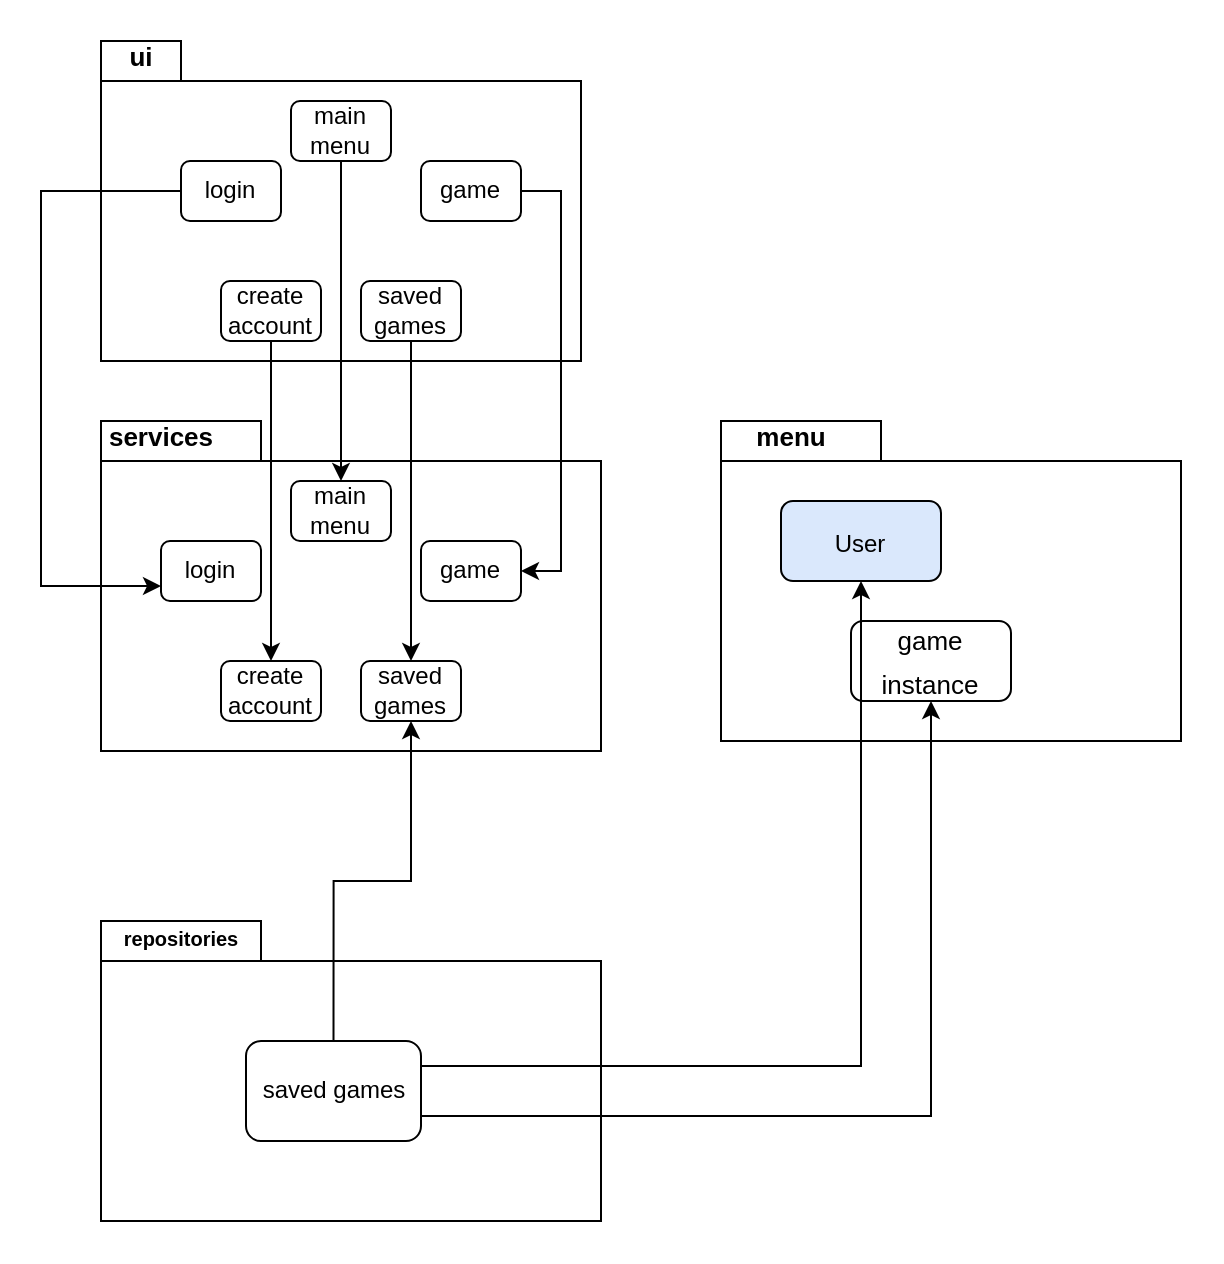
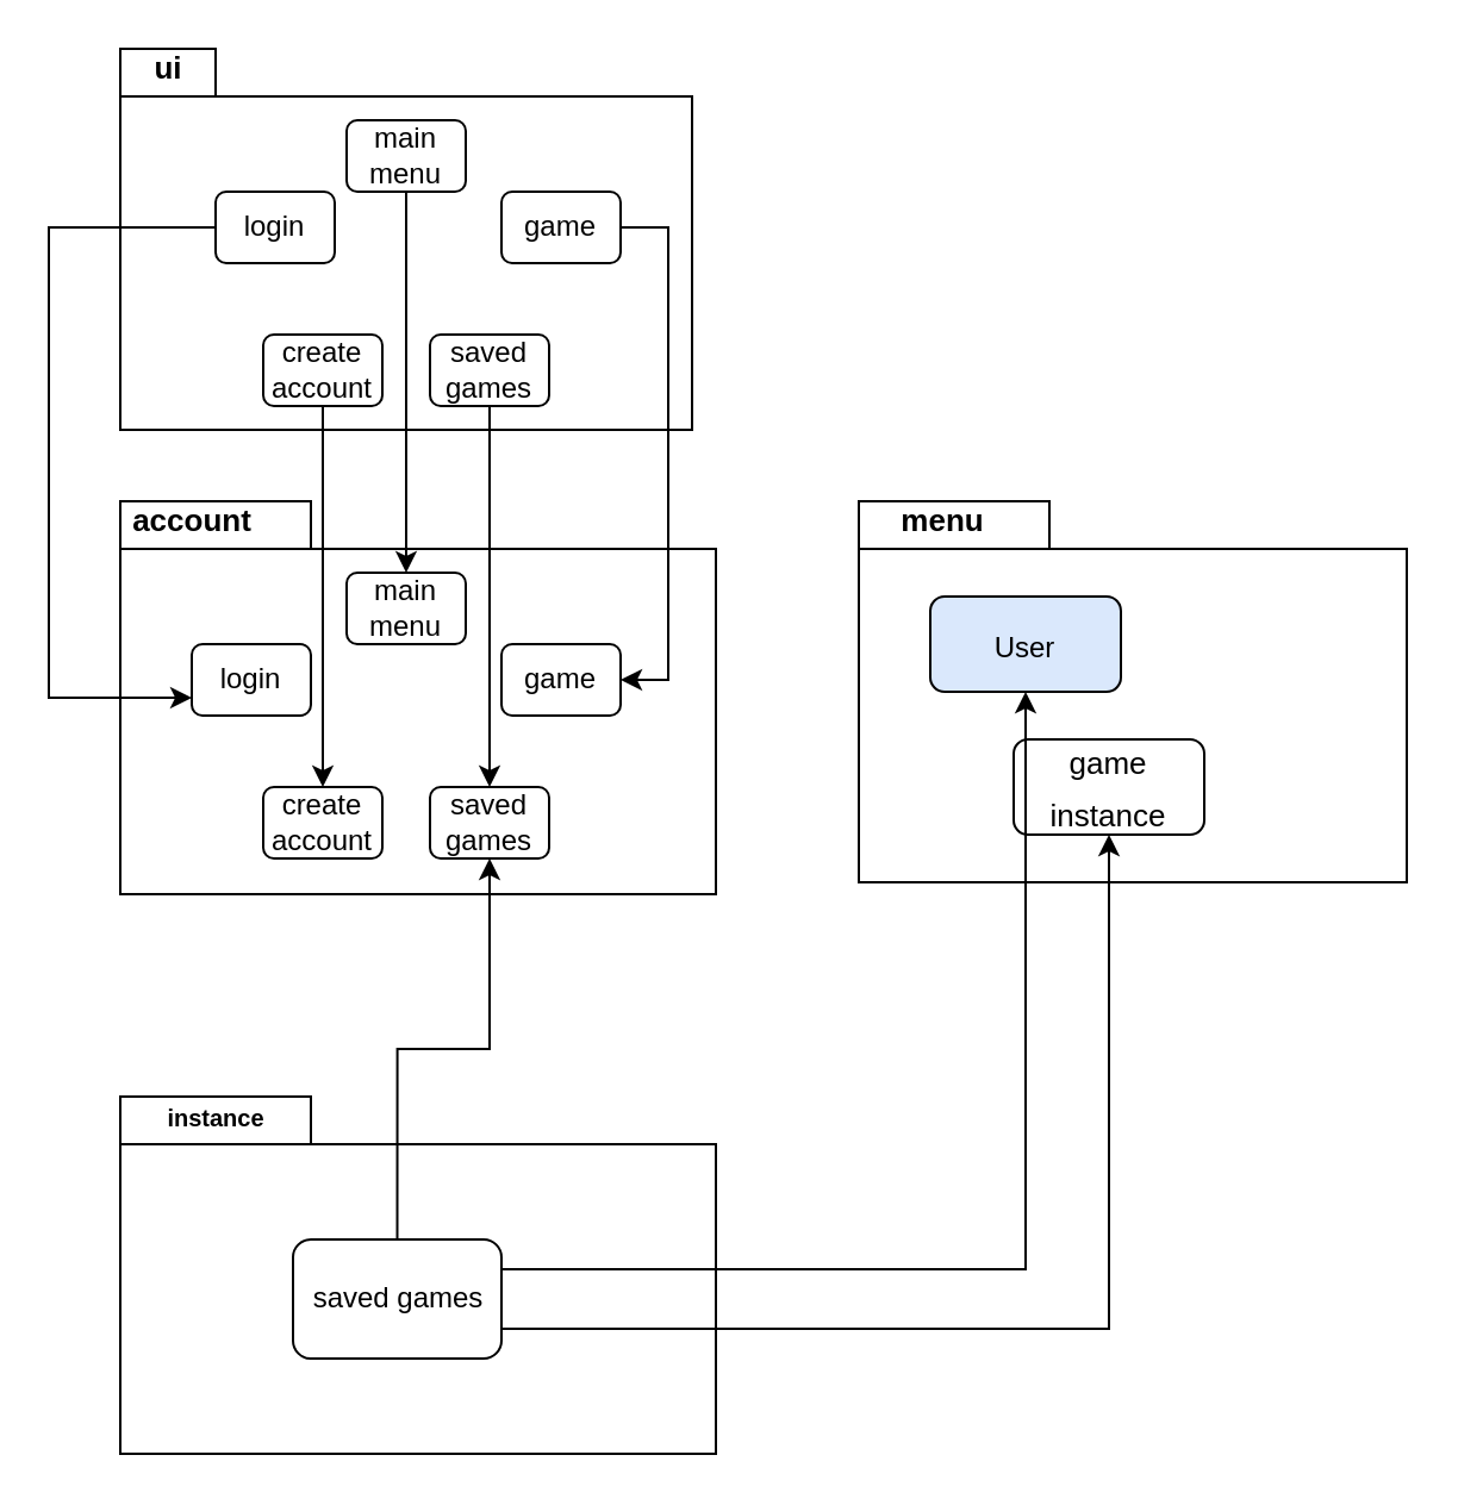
  <mxCell id="0" />
  <mxCell id="1" parent="0" />
  <mxCell id="2" value="" style="shape=folder;fontStyle=1;spacingTop=10;tabWidth=40;tabHeight=20;tabPosition=left;html=1;" vertex="1" parent="1"><mxGeometry x="50" y="20" width="240" height="160" as="geometry" /></mxCell>
  <mxCell id="3" value="" style="shape=folder;fontStyle=1;spacingTop=10;tabWidth=80;tabHeight=20;tabPosition=left;html=1;" vertex="1" parent="1"><mxGeometry x="50" y="210" width="250" height="165" as="geometry" /></mxCell>
  <mxCell id="4" value="" style="shape=folder;fontStyle=1;spacingTop=10;tabWidth=80;tabHeight=20;tabPosition=left;html=1;" vertex="1" parent="1"><mxGeometry x="360" y="210" width="230" height="160" as="geometry" /></mxCell>
  <mxCell id="5" value="&lt;div align=&quot;left&quot;&gt;&lt;br&gt;&lt;/div&gt;" style="shape=folder;fontStyle=1;spacingTop=10;tabWidth=80;tabHeight=20;tabPosition=left;html=1;align=left;" vertex="1" parent="1"><mxGeometry x="50" y="460" width="250" height="150" as="geometry" /></mxCell>
  <mxCell id="6" style="edgeStyle=orthogonalEdgeStyle;rounded=0;orthogonalLoop=1;jettySize=auto;html=1;exitX=0;exitY=0.5;exitDx=0;exitDy=0;entryX=0;entryY=0.75;entryDx=0;entryDy=0;fontSize=13;" edge="1" parent="1" source="7" target="16"><mxGeometry relative="1" as="geometry"><Array as="points"><mxPoint x="20" y="95" /><mxPoint x="20" y="293" /></Array></mxGeometry></mxCell>
  <mxCell id="7" value="login" style="rounded=1;whiteSpace=wrap;html=1;" vertex="1" parent="1"><mxGeometry x="90" y="80" width="50" height="30" as="geometry" /></mxCell>
  <mxCell id="8" style="edgeStyle=orthogonalEdgeStyle;rounded=0;orthogonalLoop=1;jettySize=auto;html=1;exitX=0.5;exitY=1;exitDx=0;exitDy=0;fontSize=13;" edge="1" parent="1" source="9" target="17"><mxGeometry relative="1" as="geometry" /></mxCell>
  <mxCell id="9" value="&lt;div&gt;main menu&lt;/div&gt;" style="rounded=1;whiteSpace=wrap;html=1;" vertex="1" parent="1"><mxGeometry x="145" y="50" width="50" height="30" as="geometry" /></mxCell>
  <mxCell id="10" style="edgeStyle=orthogonalEdgeStyle;rounded=0;orthogonalLoop=1;jettySize=auto;html=1;exitX=1;exitY=0.5;exitDx=0;exitDy=0;entryX=1;entryY=0.5;entryDx=0;entryDy=0;fontSize=13;" edge="1" parent="1" source="11" target="18"><mxGeometry relative="1" as="geometry" /></mxCell>
  <mxCell id="11" value="game" style="rounded=1;whiteSpace=wrap;html=1;" vertex="1" parent="1"><mxGeometry x="210" y="80" width="50" height="30" as="geometry" /></mxCell>
  <mxCell id="12" style="edgeStyle=orthogonalEdgeStyle;rounded=0;orthogonalLoop=1;jettySize=auto;html=1;exitX=0.5;exitY=1;exitDx=0;exitDy=0;fontSize=13;" edge="1" parent="1" source="13" target="19"><mxGeometry relative="1" as="geometry" /></mxCell>
  <mxCell id="13" value="saved games" style="rounded=1;whiteSpace=wrap;html=1;" vertex="1" parent="1"><mxGeometry x="180" y="140" width="50" height="30" as="geometry" /></mxCell>
  <mxCell id="14" style="edgeStyle=orthogonalEdgeStyle;rounded=0;orthogonalLoop=1;jettySize=auto;html=1;exitX=0.5;exitY=1;exitDx=0;exitDy=0;fontSize=13;" edge="1" parent="1" source="15" target="20"><mxGeometry relative="1" as="geometry" /></mxCell>
  <mxCell id="15" value="create account" style="rounded=1;whiteSpace=wrap;html=1;" vertex="1" parent="1"><mxGeometry x="110" y="140" width="50" height="30" as="geometry" /></mxCell>
  <mxCell id="16" value="login" style="rounded=1;whiteSpace=wrap;html=1;" vertex="1" parent="1"><mxGeometry x="80" y="270" width="50" height="30" as="geometry" /></mxCell>
  <mxCell id="17" value="&lt;div&gt;main menu&lt;/div&gt;" style="rounded=1;whiteSpace=wrap;html=1;" vertex="1" parent="1"><mxGeometry x="145" y="240" width="50" height="30" as="geometry" /></mxCell>
  <mxCell id="18" value="game" style="rounded=1;whiteSpace=wrap;html=1;" vertex="1" parent="1"><mxGeometry x="210" y="270" width="50" height="30" as="geometry" /></mxCell>
  <mxCell id="19" value="saved games" style="rounded=1;whiteSpace=wrap;html=1;" vertex="1" parent="1"><mxGeometry x="180" y="330" width="50" height="30" as="geometry" /></mxCell>
  <mxCell id="20" value="create account" style="rounded=1;whiteSpace=wrap;html=1;" vertex="1" parent="1"><mxGeometry x="110" y="330" width="50" height="30" as="geometry" /></mxCell>
  <mxCell id="21" value="&lt;font style=&quot;font-size: 13px&quot;&gt;game instance&lt;/font&gt;" style="rounded=1;whiteSpace=wrap;html=1;fontSize=18;" vertex="1" parent="1"><mxGeometry x="425" y="310" width="80" height="40" as="geometry" /></mxCell>
  <mxCell id="22" style="edgeStyle=orthogonalEdgeStyle;rounded=0;orthogonalLoop=1;jettySize=auto;html=1;exitX=1;exitY=0.75;exitDx=0;exitDy=0;entryX=0.5;entryY=1;entryDx=0;entryDy=0;fontSize=13;" edge="1" parent="1" source="25" target="21"><mxGeometry relative="1" as="geometry" /></mxCell>
  <mxCell id="23" style="edgeStyle=orthogonalEdgeStyle;rounded=0;orthogonalLoop=1;jettySize=auto;html=1;exitX=1;exitY=0.25;exitDx=0;exitDy=0;fontSize=13;" edge="1" parent="1" source="25" target="26"><mxGeometry relative="1" as="geometry" /></mxCell>
  <mxCell id="24" style="edgeStyle=orthogonalEdgeStyle;rounded=0;orthogonalLoop=1;jettySize=auto;html=1;exitX=0.5;exitY=0;exitDx=0;exitDy=0;fontSize=13;" edge="1" parent="1" source="25" target="19"><mxGeometry relative="1" as="geometry" /></mxCell>
  <mxCell id="25" value="saved games" style="rounded=1;whiteSpace=wrap;html=1;fontSize=12;" vertex="1" parent="1"><mxGeometry x="122.5" y="520" width="87.5" height="50" as="geometry" /></mxCell>
  <mxCell id="26" value="&lt;font style=&quot;font-size: 12px&quot;&gt;User&lt;/font&gt;" style="rounded=1;whiteSpace=wrap;html=1;fontSize=18;fillColor=#dae8fc;" vertex="1" parent="1"><mxGeometry x="390" y="250" width="80" height="40" as="geometry" /></mxCell>
- <mxCell id="27" value="&lt;font style=&quot;font-size: 10px&quot;&gt;repositories&lt;/font&gt;" style="text;strokeColor=none;fillColor=none;html=1;fontSize=24;fontStyle=1;verticalAlign=middle;align=center;" vertex="1" parent="1"><mxGeometry x="60" y="460" width="60" height="10" as="geometry" /></mxCell>
- <mxCell id="28" value="&lt;font style=&quot;font-size: 13px&quot;&gt;services&lt;/font&gt;" style="text;strokeColor=none;fillColor=none;html=1;fontSize=24;fontStyle=1;verticalAlign=middle;align=center;" vertex="1" parent="1"><mxGeometry x="50" y="210" width="60" height="10" as="geometry" /></mxCell>
+ <mxCell id="27" value="&lt;font style=&quot;font-size: 10px&quot;&gt;instance&lt;/font&gt;" style="text;strokeColor=none;fillColor=none;html=1;fontSize=24;fontStyle=1;verticalAlign=middle;align=center;" vertex="1" parent="1"><mxGeometry x="60" y="460" width="60" height="10" as="geometry" /></mxCell>
+ <mxCell id="28" value="&lt;font style=&quot;font-size: 13px&quot;&gt;account&lt;/font&gt;" style="text;strokeColor=none;fillColor=none;html=1;fontSize=24;fontStyle=1;verticalAlign=middle;align=center;" vertex="1" parent="1"><mxGeometry x="50" y="210" width="60" height="10" as="geometry" /></mxCell>
  <mxCell id="29" value="&lt;font style=&quot;font-size: 13px&quot;&gt;ui&lt;/font&gt;" style="text;strokeColor=none;fillColor=none;html=1;fontSize=24;fontStyle=1;verticalAlign=middle;align=center;" vertex="1" parent="1"><mxGeometry x="60" y="20" width="20" height="10" as="geometry" /></mxCell>
  <mxCell id="30" value="&lt;font style=&quot;font-size: 13px&quot;&gt;menu&lt;/font&gt;" style="text;strokeColor=none;fillColor=none;html=1;fontSize=24;fontStyle=1;verticalAlign=middle;align=center;" vertex="1" parent="1"><mxGeometry x="360" y="210" width="70" height="10" as="geometry" /></mxCell>
